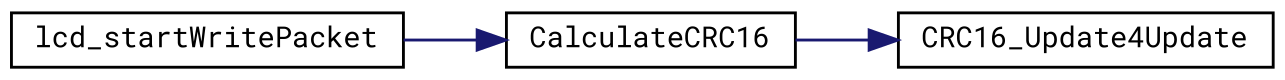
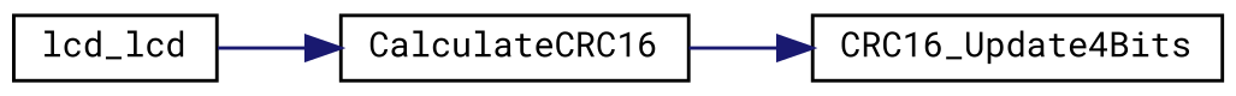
  digraph {
    fontname="Roboto Mono"
    rankdir=LR
    node [color=black fillcolor=white fontname="Roboto Mono" fontsize=10 shape=record style=filled]
    edge [color=midnightblue fontname="Roboto Mono" fontsize=10 labelfontname=Helvetica labelfontsize=10 style=solid]
-   n1 [height=0.2 label=lcd_startWritePacket width=0.4]
+   n1 [height=0.2 label=lcd_lcd width=0.4]
    n2 [height=0.2 label=CalculateCRC16 width=0.4]
-   n3 [height=0.2 label=CRC16_Update4Update width=0.4]
+   n3 [height=0.2 label=CRC16_Update4Bits width=0.4]
    n1 -> n2
    n2 -> n3
  }
